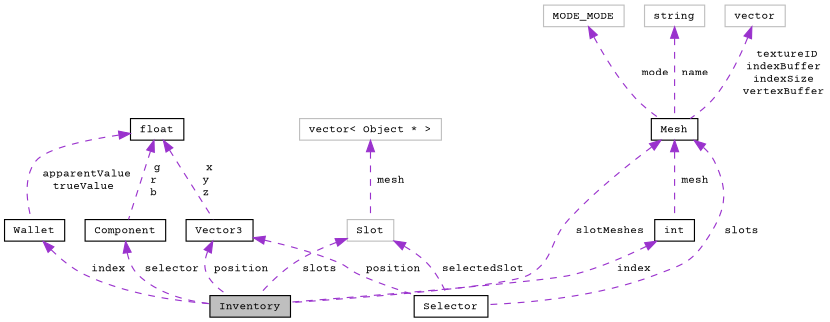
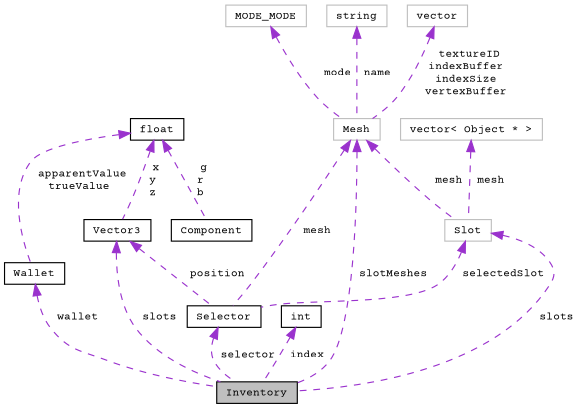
  digraph {
    fontname="Courier Prime"
    node [color=black fontname="Courier Prime" fontsize=10 shape=record]
    edge [color=darkorchid3 dir=back fontname="Courier Prime" fontsize=10 labelfontname=Helvetica labelfontsize=10 style=dashed]
    n1 [fillcolor=grey75 fontcolor=black height=0.2 label=Inventory style=filled width=0.4]
    n2 [height=0.2 label=Wallet width=0.4]
    n3 [height=0.2 label=float width=0.4]
    n4 [height=0.2 label=Vector3 width=0.4]
    n5 [height=0.2 label=Component width=0.4]
    n6 [height=0.2 label=Selector width=0.4]
    n7 [height=0.2 label=int width=0.4]
    n8 [color=grey75 height=0.2 label=Slot width=0.4]
-   n9 [height=0.2 label=Mesh width=0.4]
+   n9 [color=grey75 height=0.2 label=Mesh width=0.4]
    n10 [color=grey75 height=0.2 label=MODE_MODE width=0.4]
    n11 [color=grey75 height=0.2 label=string width=0.4]
    n12 [color=grey75 height=0.2 label=vector width=0.4]
    n13 [color=grey75 height=0.2 label="vector\< Object * \>" width=0.4]
-   n2 -> n1 [label=" index"]
+   n2 -> n1 [label=" wallet"]
    n3 -> n2 [label=" apparentValue\ntrueValue"]
    n3 -> n4 [label=" x\ny\nz"]
    n3 -> n5 [label=" g\nr\nb"]
-   n4 -> n1 [label=" position"]
+   n4 -> n1 [label=" slots"]
    n4 -> n6 [label=" position"]
-   n5 -> n1 [label=" selector"]
+   n6 -> n1 [label=" selector"]
    n7 -> n1 [label=" index"]
    n8 -> n1 [label=" slots"]
    n8 -> n6 [label=" selectedSlot"]
    n9 -> n1 [label=" slotMeshes"]
-   n9 -> n6 [label=" slots"]
-   n9 -> n7 [label=" mesh"]
+   n9 -> n6 [label=" mesh"]
+   n9 -> n8 [label=" mesh"]
    n10 -> n9 [label=" mode"]
    n11 -> n9 [label=" name"]
    n12 -> n9 [label=" textureID\nindexBuffer\nindexSize\nvertexBuffer"]
    n13 -> n8 [label=" mesh"]
  }
